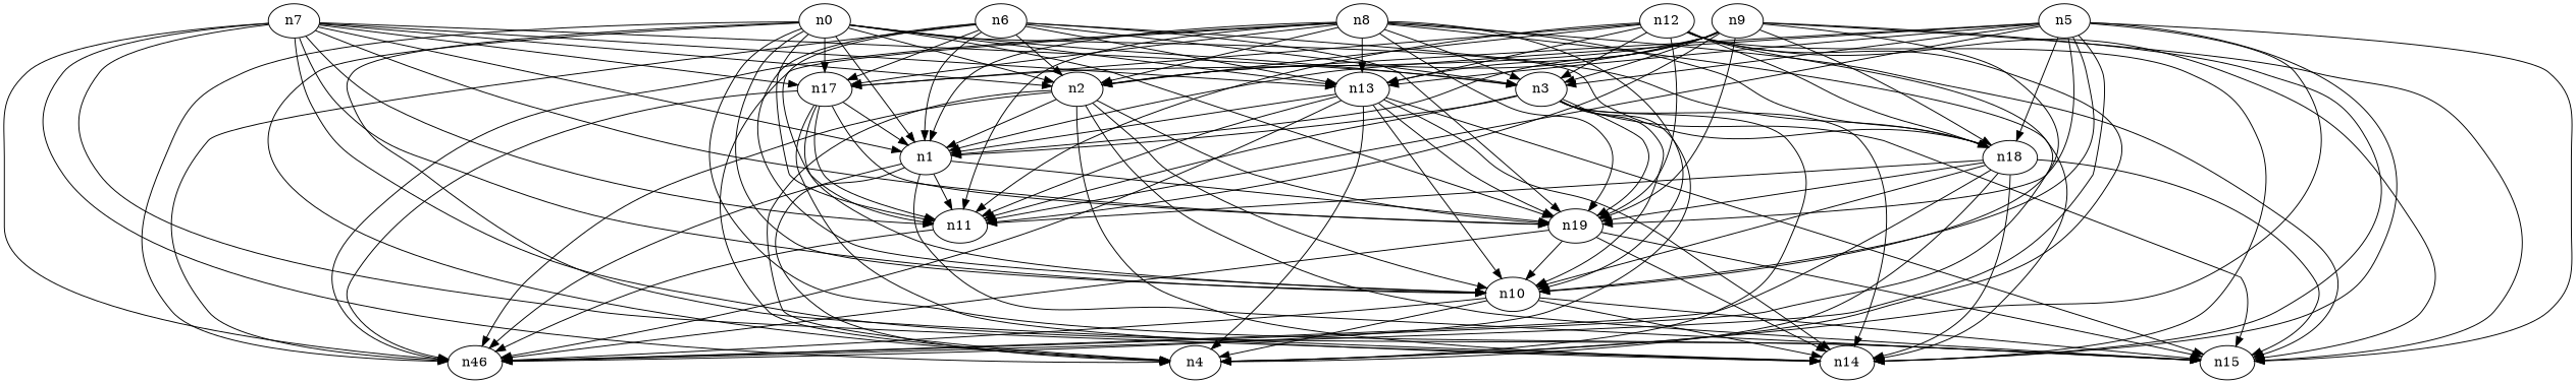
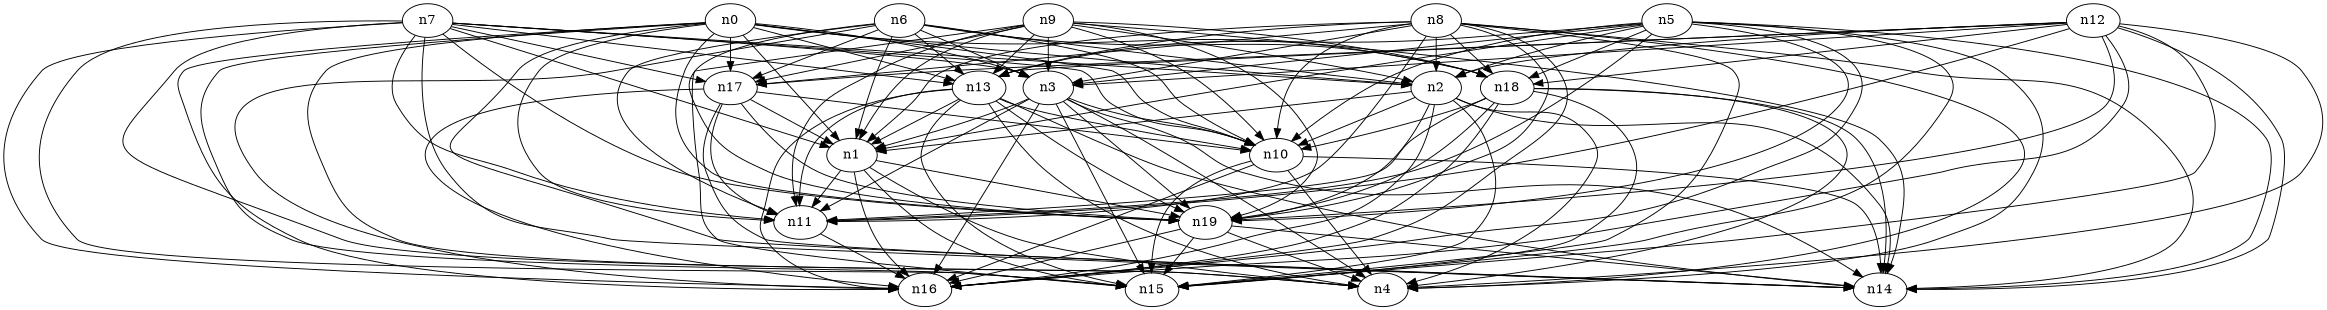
  digraph {
    n0
    n1
    n2
    n3
    n4
    n10
    n11
    n13
    n14
    n15
-   n16 [label=n46]
+   n16
    n17
    n18
    n19
    n5
    n6
    n7
    n8
    n9
    n12
    n0 -> n1
    n0 -> n2
    n0 -> n3
    n0 -> n4
    n0 -> n10
    n0 -> n11
    n0 -> n13
    n0 -> n14
    n0 -> n15
    n0 -> n16
    n0 -> n17
    n0 -> n18
    n0 -> n19
    n1 -> n4
    n1 -> n11
    n1 -> n15
    n1 -> n16
    n1 -> n19
    n2 -> n1
    n2 -> n4
    n2 -> n10
    n2 -> n14
    n2 -> n15
    n2 -> n16
    n2 -> n19
    n3 -> n1
    n3 -> n4
    n3 -> n10
    n3 -> n11
    n3 -> n14
    n3 -> n15
    n3 -> n16
    n3 -> n19
    n10 -> n4
    n10 -> n14
    n10 -> n15
    n10 -> n16
    n11 -> n16
    n13 -> n1
    n13 -> n4
    n13 -> n10
    n13 -> n11
    n13 -> n14
    n13 -> n15
    n13 -> n16
    n13 -> n19
    n17 -> n1
    n17 -> n10
    n17 -> n11
    n17 -> n14
    n17 -> n16
    n17 -> n19
    n18 -> n4
    n18 -> n10
    n18 -> n11
    n18 -> n14
    n18 -> n15
    n18 -> n16
    n18 -> n19
-   n19 -> n10
+   n19 -> n4
    n19 -> n14
    n19 -> n15
    n19 -> n16
    n5 -> n1
    n5 -> n2
    n5 -> n3
    n5 -> n4
    n5 -> n10
    n5 -> n11
    n5 -> n13
    n5 -> n14
    n5 -> n15
    n5 -> n16
    n5 -> n18
    n5 -> n19
    n6 -> n1
    n6 -> n2
    n6 -> n3
    n6 -> n10
    n6 -> n11
    n6 -> n13
    n6 -> n16
    n6 -> n17
    n6 -> n18
    n6 -> n19
    n7 -> n1
    n7 -> n2
    n7 -> n3
    n7 -> n4
    n7 -> n10
    n7 -> n11
    n7 -> n13
    n7 -> n14
    n7 -> n15
    n7 -> n16
    n7 -> n17
    n7 -> n19
    n8 -> n1
    n8 -> n2
    n8 -> n3
    n8 -> n4
    n8 -> n10
    n8 -> n11
    n8 -> n13
    n8 -> n14
    n8 -> n15
    n8 -> n16
    n8 -> n17
    n8 -> n18
    n8 -> n19
    n9 -> n1
    n9 -> n2
    n9 -> n3
    n9 -> n10
    n9 -> n11
    n9 -> n13
    n9 -> n14
    n9 -> n15
    n9 -> n17
    n9 -> n18
    n9 -> n19
    n12 -> n2
    n12 -> n3
    n12 -> n4
    n12 -> n11
    n12 -> n13
    n12 -> n14
    n12 -> n15
    n12 -> n16
    n12 -> n17
    n12 -> n18
    n12 -> n19
  }
